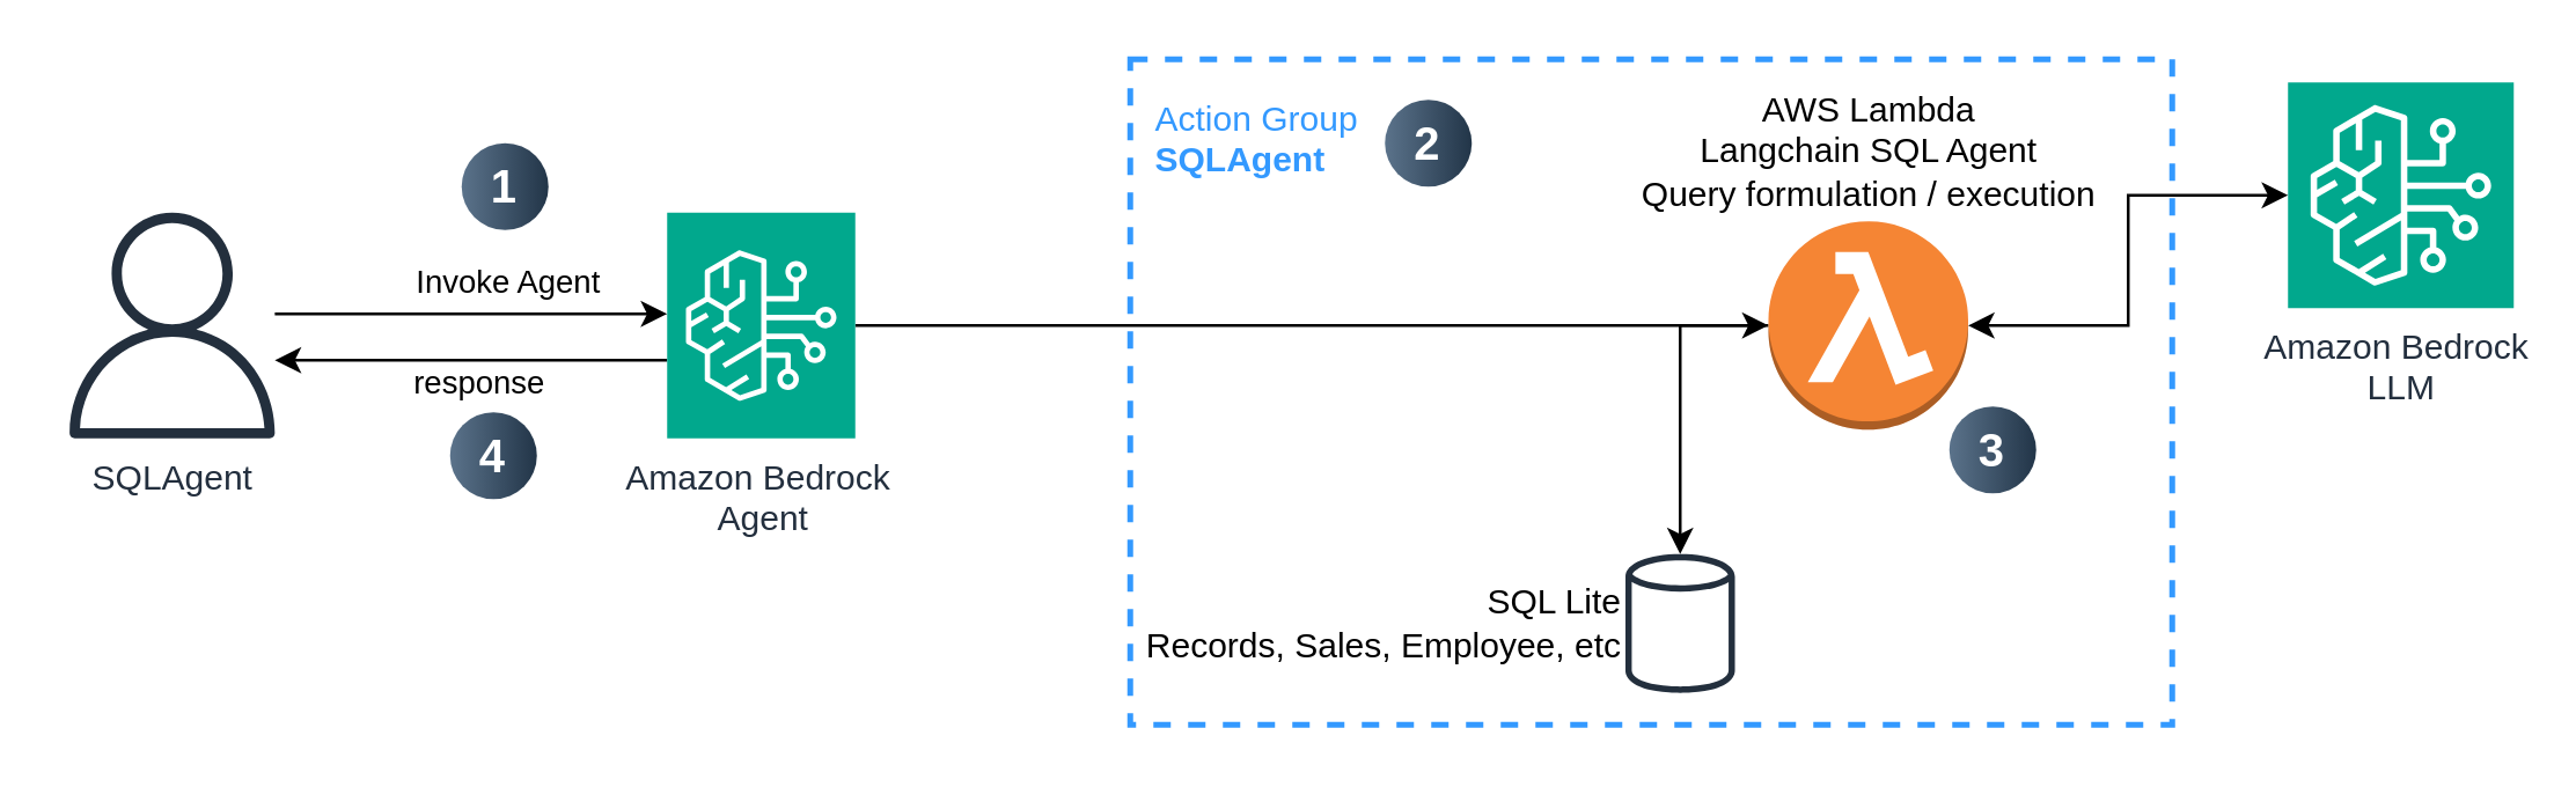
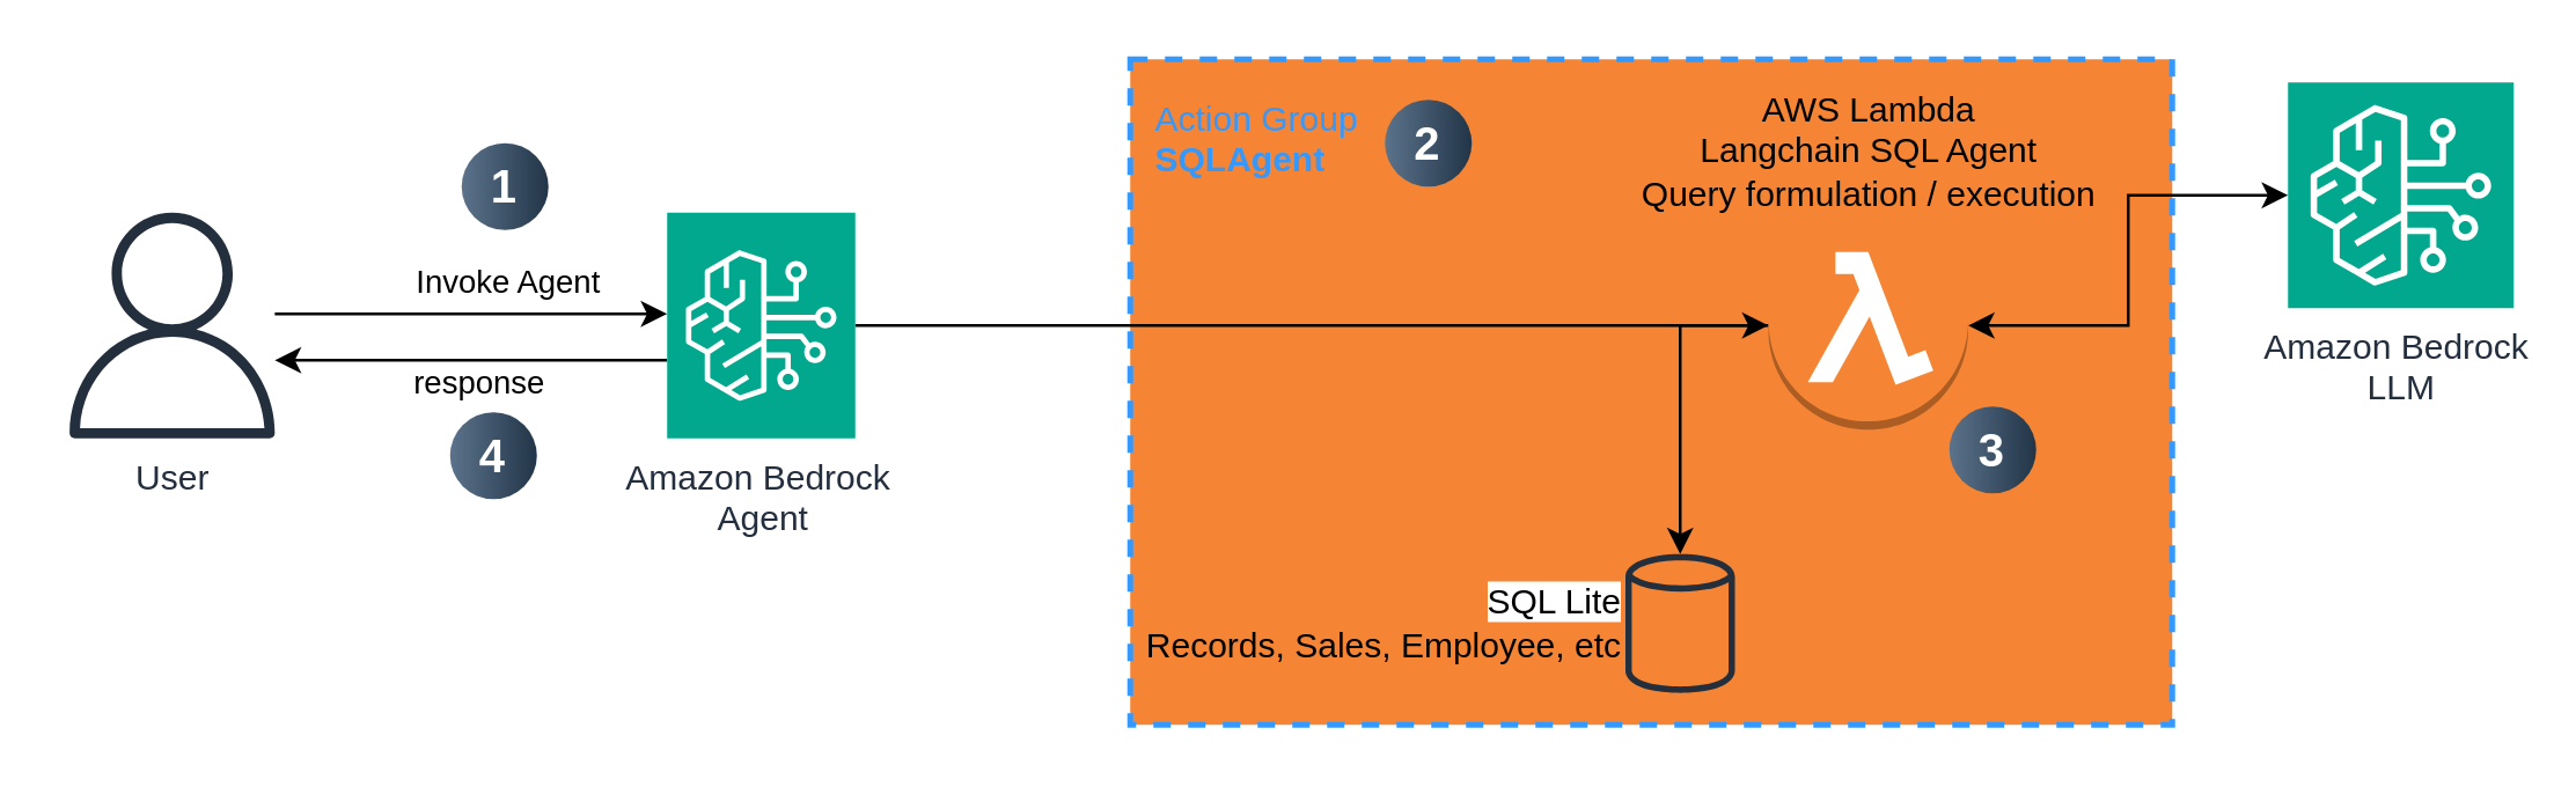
  <mxCell id="0" />
  <mxCell id="1" parent="0" />
- <mxCell id="2" value="&lt;font color=&quot;#3399ff&quot;&gt;Action Group&lt;/font&gt;&lt;div&gt;&lt;b&gt;&lt;font color=&quot;#3399ff&quot;&gt;SQLAgent&lt;/font&gt;&lt;/b&gt;&lt;br&gt;&lt;/div&gt;" style="rounded=1;whiteSpace=wrap;html=1;align=left;verticalAlign=top;arcSize=0;dashed=1;strokeColor=#3399FF;strokeWidth=2;spacing=9;" vertex="1" parent="1"><mxGeometry x="390" y="20" width="360" height="230" as="geometry" /></mxCell>
+ <mxCell id="2" value="&lt;font color=&quot;#3399ff&quot;&gt;Action Group&lt;/font&gt;&lt;div&gt;&lt;b&gt;&lt;font color=&quot;#3399ff&quot;&gt;SQLAgent&lt;/font&gt;&lt;/b&gt;&lt;br&gt;&lt;/div&gt;" style="rounded=1;whiteSpace=wrap;html=1;align=left;verticalAlign=top;arcSize=0;dashed=1;strokeColor=#3399FF;strokeWidth=2;spacing=9;fillColor=#f58534;" vertex="1" parent="1"><mxGeometry x="390" y="20" width="360" height="230" as="geometry" /></mxCell>
  <mxCell id="3" style="edgeStyle=orthogonalEdgeStyle;rounded=0;orthogonalLoop=1;jettySize=auto;html=1;startArrow=none;startFill=0;" edge="1" parent="1" source="6" target="9"><mxGeometry relative="1" as="geometry" /></mxCell>
  <mxCell id="4" style="edgeStyle=orthogonalEdgeStyle;rounded=0;orthogonalLoop=1;jettySize=auto;html=1;" edge="1" parent="1" source="6" target="13"><mxGeometry relative="1" as="geometry"><Array as="points"><mxPoint x="164" y="124" /><mxPoint x="164" y="124" /></Array></mxGeometry></mxCell>
  <mxCell id="5" value="response" style="edgeLabel;html=1;align=center;verticalAlign=middle;resizable=0;points=[];" vertex="1" connectable="0" parent="4"><mxGeometry x="0.048" y="2" relative="1" as="geometry"><mxPoint x="5" y="5" as="offset" /></mxGeometry></mxCell>
  <mxCell id="6" value="Amazon Bedrock&amp;nbsp;&lt;div&gt;Agent&lt;/div&gt;" style="sketch=0;points=[[0,0,0],[0.25,0,0],[0.5,0,0],[0.75,0,0],[1,0,0],[0,1,0],[0.25,1,0],[0.5,1,0],[0.75,1,0],[1,1,0],[0,0.25,0],[0,0.5,0],[0,0.75,0],[1,0.25,0],[1,0.5,0],[1,0.75,0]];outlineConnect=0;fontColor=#232F3E;fillColor=#01A88D;strokeColor=#ffffff;dashed=0;verticalLabelPosition=bottom;verticalAlign=top;align=center;html=1;fontSize=12;fontStyle=0;aspect=fixed;shape=mxgraph.aws4.resourceIcon;resIcon=mxgraph.aws4.bedrock;" vertex="1" parent="1"><mxGeometry x="230" y="73" width="65" height="78" as="geometry" /></mxCell>
  <mxCell id="7" style="edgeStyle=orthogonalEdgeStyle;rounded=0;orthogonalLoop=1;jettySize=auto;html=1;startArrow=classic;startFill=1;" edge="1" parent="1" source="9" target="10"><mxGeometry relative="1" as="geometry" /></mxCell>
  <mxCell id="8" style="edgeStyle=orthogonalEdgeStyle;rounded=0;orthogonalLoop=1;jettySize=auto;html=1;" edge="1" parent="1" source="9" target="14"><mxGeometry relative="1" as="geometry" /></mxCell>
  <mxCell id="9" value="AWS Lambda&lt;div&gt;Langchain SQL Agent&lt;br&gt;&lt;div&gt;Query formulation / execution&lt;/div&gt;&lt;/div&gt;" style="outlineConnect=0;dashed=0;verticalLabelPosition=top;verticalAlign=bottom;align=center;html=1;shape=mxgraph.aws3.lambda_function;fillColor=#F58534;gradientColor=none;labelPosition=center;" vertex="1" parent="1"><mxGeometry x="610.5" y="76" width="69" height="72" as="geometry" /></mxCell>
  <mxCell id="10" value="Amazon Bedrock&amp;nbsp;&lt;div&gt;LLM&lt;/div&gt;" style="sketch=0;points=[[0,0,0],[0.25,0,0],[0.5,0,0],[0.75,0,0],[1,0,0],[0,1,0],[0.25,1,0],[0.5,1,0],[0.75,1,0],[1,1,0],[0,0.25,0],[0,0.5,0],[0,0.75,0],[1,0.25,0],[1,0.5,0],[1,0.75,0]];outlineConnect=0;fontColor=#232F3E;fillColor=#01A88D;strokeColor=#ffffff;dashed=0;verticalLabelPosition=bottom;verticalAlign=top;align=center;html=1;fontSize=12;fontStyle=0;aspect=fixed;shape=mxgraph.aws4.resourceIcon;resIcon=mxgraph.aws4.bedrock;" vertex="1" parent="1"><mxGeometry x="790" y="28" width="78" height="78" as="geometry" /></mxCell>
  <mxCell id="11" style="edgeStyle=orthogonalEdgeStyle;rounded=0;orthogonalLoop=1;jettySize=auto;html=1;" edge="1" parent="1" source="13" target="6"><mxGeometry relative="1" as="geometry"><Array as="points"><mxPoint x="166" y="108" /><mxPoint x="166" y="108" /></Array></mxGeometry></mxCell>
  <mxCell id="12" value="Invoke Agent" style="edgeLabel;html=1;align=center;verticalAlign=middle;resizable=0;points=[];" vertex="1" connectable="0" parent="11"><mxGeometry x="0.174" relative="1" as="geometry"><mxPoint y="-12" as="offset" /></mxGeometry></mxCell>
- <mxCell id="13" value="SQLAgent" style="sketch=0;outlineConnect=0;fontColor=#232F3E;gradientColor=none;fillColor=#232F3D;strokeColor=none;dashed=0;verticalLabelPosition=bottom;verticalAlign=top;align=center;html=1;fontSize=12;fontStyle=0;aspect=fixed;pointerEvents=1;shape=mxgraph.aws4.user;" vertex="1" parent="1"><mxGeometry x="20" y="73" width="78" height="78" as="geometry" /></mxCell>
+ <mxCell id="13" value="User" style="sketch=0;outlineConnect=0;fontColor=#232F3E;gradientColor=none;fillColor=#232F3D;strokeColor=none;dashed=0;verticalLabelPosition=bottom;verticalAlign=top;align=center;html=1;fontSize=12;fontStyle=0;aspect=fixed;pointerEvents=1;shape=mxgraph.aws4.user;" vertex="1" parent="1"><mxGeometry x="20" y="73" width="78" height="78" as="geometry" /></mxCell>
  <mxCell id="14" value="&lt;span style=&quot;color: rgb(0, 0, 0); text-align: right; background-color: rgb(255, 255, 255);&quot;&gt;SQL Lite&lt;/span&gt;&lt;div style=&quot;color: rgb(0, 0, 0); text-align: right;&quot;&gt;Records, Sales, Employee, etc&lt;/div&gt;" style="sketch=0;outlineConnect=0;fontColor=#232F3E;gradientColor=none;fillColor=#232F3D;strokeColor=none;dashed=0;verticalLabelPosition=middle;verticalAlign=middle;align=right;html=1;fontSize=12;fontStyle=0;aspect=fixed;pointerEvents=1;shape=mxgraph.aws4.generic_database;labelPosition=left;" vertex="1" parent="1"><mxGeometry x="561.09" y="190" width="37.82" height="50" as="geometry" /></mxCell>
  <mxCell id="15" value="1" style="ellipse;whiteSpace=wrap;html=1;aspect=fixed;rotation=0;gradientColor=#223548;strokeColor=none;gradientDirection=east;fillColor=#5b738b;rounded=0;pointerEvents=0;fontFamily=Helvetica;fontSize=16;fontColor=#FFFFFF;spacingTop=4;spacingBottom=4;spacingLeft=4;spacingRight=4;points=[];fontStyle=1" vertex="1" parent="1"><mxGeometry x="159" y="49" width="30" height="30" as="geometry" /></mxCell>
  <mxCell id="16" value="2" style="ellipse;whiteSpace=wrap;html=1;aspect=fixed;rotation=0;gradientColor=#223548;strokeColor=none;gradientDirection=east;fillColor=#5b738b;rounded=0;pointerEvents=0;fontFamily=Helvetica;fontSize=16;fontColor=#FFFFFF;spacingTop=4;spacingBottom=4;spacingLeft=4;spacingRight=4;points=[];fontStyle=1" vertex="1" parent="1"><mxGeometry x="478" y="34" width="30" height="30" as="geometry" /></mxCell>
  <mxCell id="17" value="4" style="ellipse;whiteSpace=wrap;html=1;aspect=fixed;rotation=0;gradientColor=#223548;strokeColor=none;gradientDirection=east;fillColor=#5b738b;rounded=0;pointerEvents=0;fontFamily=Helvetica;fontSize=16;fontColor=#FFFFFF;spacingTop=4;spacingBottom=4;spacingLeft=4;spacingRight=4;points=[];fontStyle=1" vertex="1" parent="1"><mxGeometry x="155" y="142" width="30" height="30" as="geometry" /></mxCell>
  <mxCell id="18" value="3" style="ellipse;whiteSpace=wrap;html=1;aspect=fixed;rotation=0;gradientColor=#223548;strokeColor=none;gradientDirection=east;fillColor=#5b738b;rounded=0;pointerEvents=0;fontFamily=Helvetica;fontSize=16;fontColor=#FFFFFF;spacingTop=4;spacingBottom=4;spacingLeft=4;spacingRight=4;points=[];fontStyle=1" vertex="1" parent="1"><mxGeometry x="673" y="140" width="30" height="30" as="geometry" /></mxCell>
